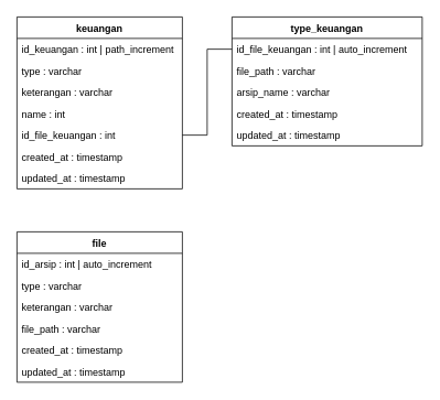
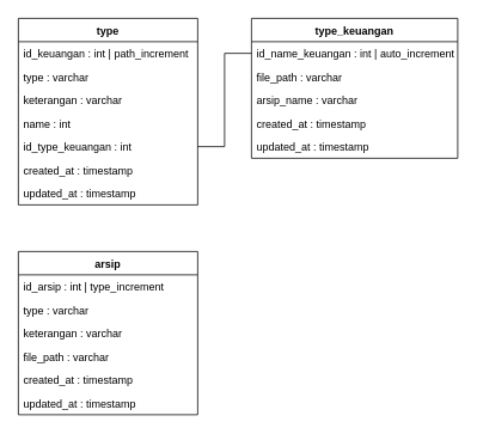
  <mxCell id="0" />
  <mxCell id="1" parent="0" />
- <mxCell id="2" value="keuangan" style="swimlane;fontStyle=1;align=center;verticalAlign=top;childLayout=stackLayout;horizontal=1;startSize=26;horizontalStack=0;resizeParent=1;resizeParentMax=0;resizeLast=0;collapsible=1;marginBottom=0;" vertex="1" parent="1"><mxGeometry x="20" y="20" width="200" height="208" as="geometry" /></mxCell>
+ <mxCell id="2" value="type" style="swimlane;fontStyle=1;align=center;verticalAlign=top;childLayout=stackLayout;horizontal=1;startSize=26;horizontalStack=0;resizeParent=1;resizeParentMax=0;resizeLast=0;collapsible=1;marginBottom=0;" vertex="1" parent="1"><mxGeometry x="20" y="20" width="200" height="208" as="geometry" /></mxCell>
  <mxCell id="3" value="id_keuangan : int | path_increment" style="text;strokeColor=none;fillColor=none;align=left;verticalAlign=top;spacingLeft=4;spacingRight=4;overflow=hidden;rotatable=0;points=[[0,0.5],[1,0.5]];portConstraint=eastwest;" vertex="1" parent="2"><mxGeometry y="26" width="200" height="26" as="geometry" /></mxCell>
  <mxCell id="4" value="type : varchar" style="text;strokeColor=none;fillColor=none;align=left;verticalAlign=top;spacingLeft=4;spacingRight=4;overflow=hidden;rotatable=0;points=[[0,0.5],[1,0.5]];portConstraint=eastwest;" vertex="1" parent="2"><mxGeometry y="52" width="200" height="26" as="geometry" /></mxCell>
  <mxCell id="5" value="keterangan : varchar" style="text;strokeColor=none;fillColor=none;align=left;verticalAlign=top;spacingLeft=4;spacingRight=4;overflow=hidden;rotatable=0;points=[[0,0.5],[1,0.5]];portConstraint=eastwest;" vertex="1" parent="2"><mxGeometry y="78" width="200" height="26" as="geometry" /></mxCell>
  <mxCell id="6" value="name : int" style="text;strokeColor=none;fillColor=none;align=left;verticalAlign=top;spacingLeft=4;spacingRight=4;overflow=hidden;rotatable=0;points=[[0,0.5],[1,0.5]];portConstraint=eastwest;" vertex="1" parent="2"><mxGeometry y="104" width="200" height="26" as="geometry" /></mxCell>
- <mxCell id="7" value="id_file_keuangan : int" style="text;strokeColor=none;fillColor=none;align=left;verticalAlign=top;spacingLeft=4;spacingRight=4;overflow=hidden;rotatable=0;points=[[0,0.5],[1,0.5]];portConstraint=eastwest;" vertex="1" parent="2"><mxGeometry y="130" width="200" height="26" as="geometry" /></mxCell>
+ <mxCell id="7" value="id_type_keuangan : int" style="text;strokeColor=none;fillColor=none;align=left;verticalAlign=top;spacingLeft=4;spacingRight=4;overflow=hidden;rotatable=0;points=[[0,0.5],[1,0.5]];portConstraint=eastwest;" vertex="1" parent="2"><mxGeometry y="130" width="200" height="26" as="geometry" /></mxCell>
  <mxCell id="8" value="created_at : timestamp" style="text;strokeColor=none;fillColor=none;align=left;verticalAlign=top;spacingLeft=4;spacingRight=4;overflow=hidden;rotatable=0;points=[[0,0.5],[1,0.5]];portConstraint=eastwest;" vertex="1" parent="2"><mxGeometry y="156" width="200" height="26" as="geometry" /></mxCell>
  <mxCell id="9" value="updated_at : timestamp" style="text;strokeColor=none;fillColor=none;align=left;verticalAlign=top;spacingLeft=4;spacingRight=4;overflow=hidden;rotatable=0;points=[[0,0.5],[1,0.5]];portConstraint=eastwest;" vertex="1" parent="2"><mxGeometry y="182" width="200" height="26" as="geometry" /></mxCell>
  <mxCell id="10" value="type_keuangan" style="swimlane;fontStyle=1;align=center;verticalAlign=top;childLayout=stackLayout;horizontal=1;startSize=26;horizontalStack=0;resizeParent=1;resizeParentMax=0;resizeLast=0;collapsible=1;marginBottom=0;" vertex="1" parent="1"><mxGeometry x="280" y="20" width="230" height="156" as="geometry" /></mxCell>
- <mxCell id="11" value="id_file_keuangan : int | auto_increment" style="text;strokeColor=none;fillColor=none;align=left;verticalAlign=top;spacingLeft=4;spacingRight=4;overflow=hidden;rotatable=0;points=[[0,0.5],[1,0.5]];portConstraint=eastwest;" vertex="1" parent="10"><mxGeometry y="26" width="230" height="26" as="geometry" /></mxCell>
+ <mxCell id="11" value="id_name_keuangan : int | auto_increment" style="text;strokeColor=none;fillColor=none;align=left;verticalAlign=top;spacingLeft=4;spacingRight=4;overflow=hidden;rotatable=0;points=[[0,0.5],[1,0.5]];portConstraint=eastwest;" vertex="1" parent="10"><mxGeometry y="26" width="230" height="26" as="geometry" /></mxCell>
  <mxCell id="12" value="file_path : varchar" style="text;strokeColor=none;fillColor=none;align=left;verticalAlign=top;spacingLeft=4;spacingRight=4;overflow=hidden;rotatable=0;points=[[0,0.5],[1,0.5]];portConstraint=eastwest;" vertex="1" parent="10"><mxGeometry y="52" width="230" height="26" as="geometry" /></mxCell>
  <mxCell id="13" value="arsip_name : varchar" style="text;strokeColor=none;fillColor=none;align=left;verticalAlign=top;spacingLeft=4;spacingRight=4;overflow=hidden;rotatable=0;points=[[0,0.5],[1,0.5]];portConstraint=eastwest;" vertex="1" parent="10"><mxGeometry y="78" width="230" height="26" as="geometry" /></mxCell>
  <mxCell id="14" value="created_at : timestamp" style="text;strokeColor=none;fillColor=none;align=left;verticalAlign=top;spacingLeft=4;spacingRight=4;overflow=hidden;rotatable=0;points=[[0,0.5],[1,0.5]];portConstraint=eastwest;" vertex="1" parent="10"><mxGeometry y="104" width="230" height="26" as="geometry" /></mxCell>
  <mxCell id="15" value="updated_at : timestamp" style="text;strokeColor=none;fillColor=none;align=left;verticalAlign=top;spacingLeft=4;spacingRight=4;overflow=hidden;rotatable=0;points=[[0,0.5],[1,0.5]];portConstraint=eastwest;" vertex="1" parent="10"><mxGeometry y="130" width="230" height="26" as="geometry" /></mxCell>
  <mxCell id="16" style="edgeStyle=orthogonalEdgeStyle;rounded=0;orthogonalLoop=1;jettySize=auto;html=1;entryX=0;entryY=0.5;entryDx=0;entryDy=0;endArrow=none;" edge="1" parent="1" source="7" target="11"><mxGeometry relative="1" as="geometry" /></mxCell>
- <mxCell id="17" value="file" style="swimlane;fontStyle=1;align=center;verticalAlign=top;childLayout=stackLayout;horizontal=1;startSize=26;horizontalStack=0;resizeParent=1;resizeParentMax=0;resizeLast=0;collapsible=1;marginBottom=0;" vertex="1" parent="1"><mxGeometry x="20" y="280" width="200" height="182" as="geometry" /></mxCell>
- <mxCell id="18" value="id_arsip : int | auto_increment" style="text;strokeColor=none;fillColor=none;align=left;verticalAlign=top;spacingLeft=4;spacingRight=4;overflow=hidden;rotatable=0;points=[[0,0.5],[1,0.5]];portConstraint=eastwest;" vertex="1" parent="17"><mxGeometry y="26" width="200" height="26" as="geometry" /></mxCell>
+ <mxCell id="17" value="arsip" style="swimlane;fontStyle=1;align=center;verticalAlign=top;childLayout=stackLayout;horizontal=1;startSize=26;horizontalStack=0;resizeParent=1;resizeParentMax=0;resizeLast=0;collapsible=1;marginBottom=0;" vertex="1" parent="1"><mxGeometry x="20" y="280" width="200" height="182" as="geometry" /></mxCell>
+ <mxCell id="18" value="id_arsip : int | type_increment" style="text;strokeColor=none;fillColor=none;align=left;verticalAlign=top;spacingLeft=4;spacingRight=4;overflow=hidden;rotatable=0;points=[[0,0.5],[1,0.5]];portConstraint=eastwest;" vertex="1" parent="17"><mxGeometry y="26" width="200" height="26" as="geometry" /></mxCell>
  <mxCell id="19" value="type : varchar" style="text;strokeColor=none;fillColor=none;align=left;verticalAlign=top;spacingLeft=4;spacingRight=4;overflow=hidden;rotatable=0;points=[[0,0.5],[1,0.5]];portConstraint=eastwest;" vertex="1" parent="17"><mxGeometry y="52" width="200" height="26" as="geometry" /></mxCell>
  <mxCell id="20" value="keterangan : varchar" style="text;strokeColor=none;fillColor=none;align=left;verticalAlign=top;spacingLeft=4;spacingRight=4;overflow=hidden;rotatable=0;points=[[0,0.5],[1,0.5]];portConstraint=eastwest;" vertex="1" parent="17"><mxGeometry y="78" width="200" height="26" as="geometry" /></mxCell>
  <mxCell id="21" value="file_path : varchar" style="text;strokeColor=none;fillColor=none;align=left;verticalAlign=top;spacingLeft=4;spacingRight=4;overflow=hidden;rotatable=0;points=[[0,0.5],[1,0.5]];portConstraint=eastwest;" vertex="1" parent="17"><mxGeometry y="104" width="200" height="26" as="geometry" /></mxCell>
  <mxCell id="22" value="created_at : timestamp" style="text;strokeColor=none;fillColor=none;align=left;verticalAlign=top;spacingLeft=4;spacingRight=4;overflow=hidden;rotatable=0;points=[[0,0.5],[1,0.5]];portConstraint=eastwest;" vertex="1" parent="17"><mxGeometry y="130" width="200" height="26" as="geometry" /></mxCell>
  <mxCell id="23" value="updated_at : timestamp" style="text;strokeColor=none;fillColor=none;align=left;verticalAlign=top;spacingLeft=4;spacingRight=4;overflow=hidden;rotatable=0;points=[[0,0.5],[1,0.5]];portConstraint=eastwest;" vertex="1" parent="17"><mxGeometry y="156" width="200" height="26" as="geometry" /></mxCell>
